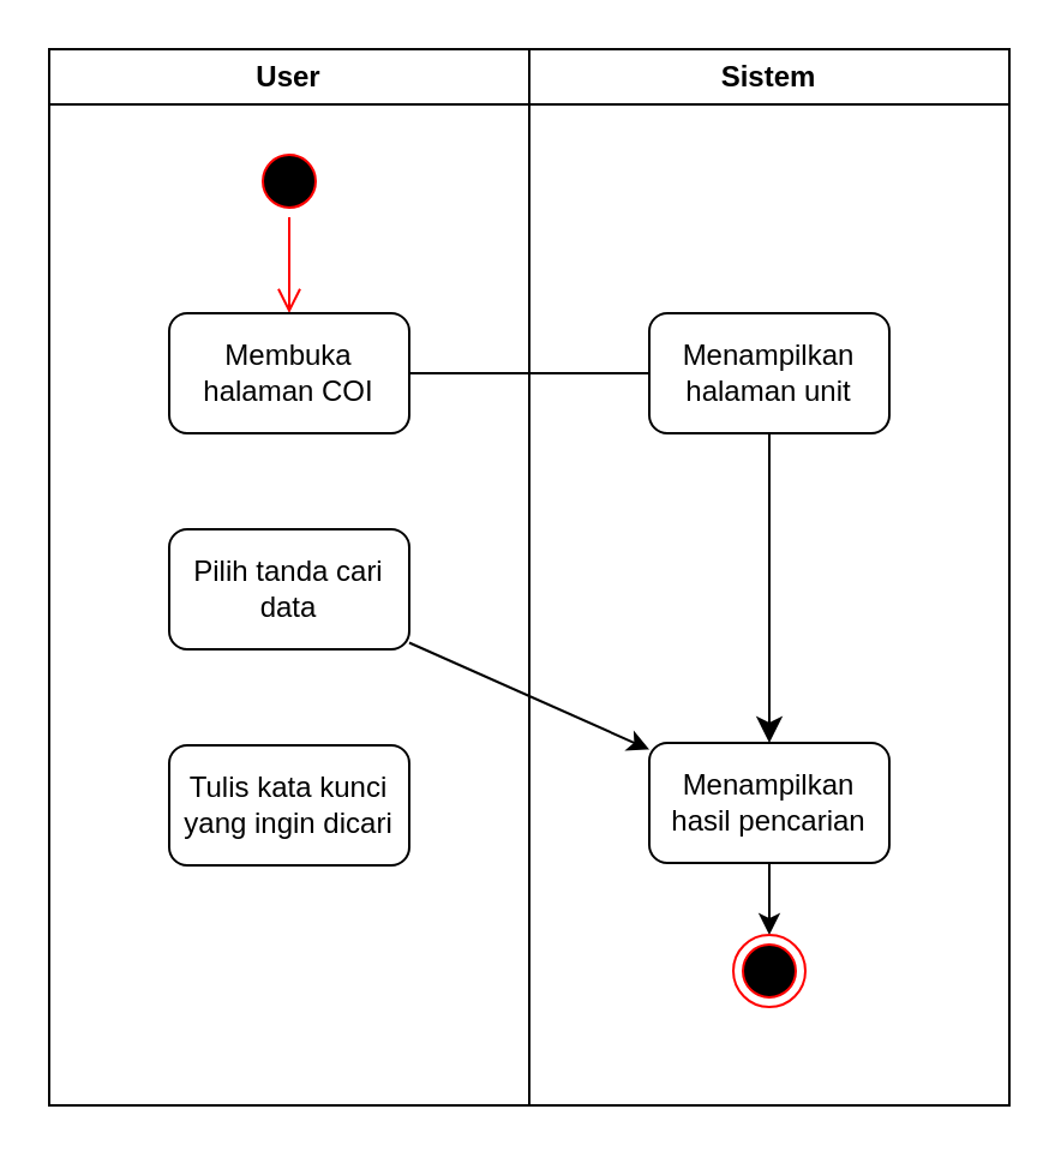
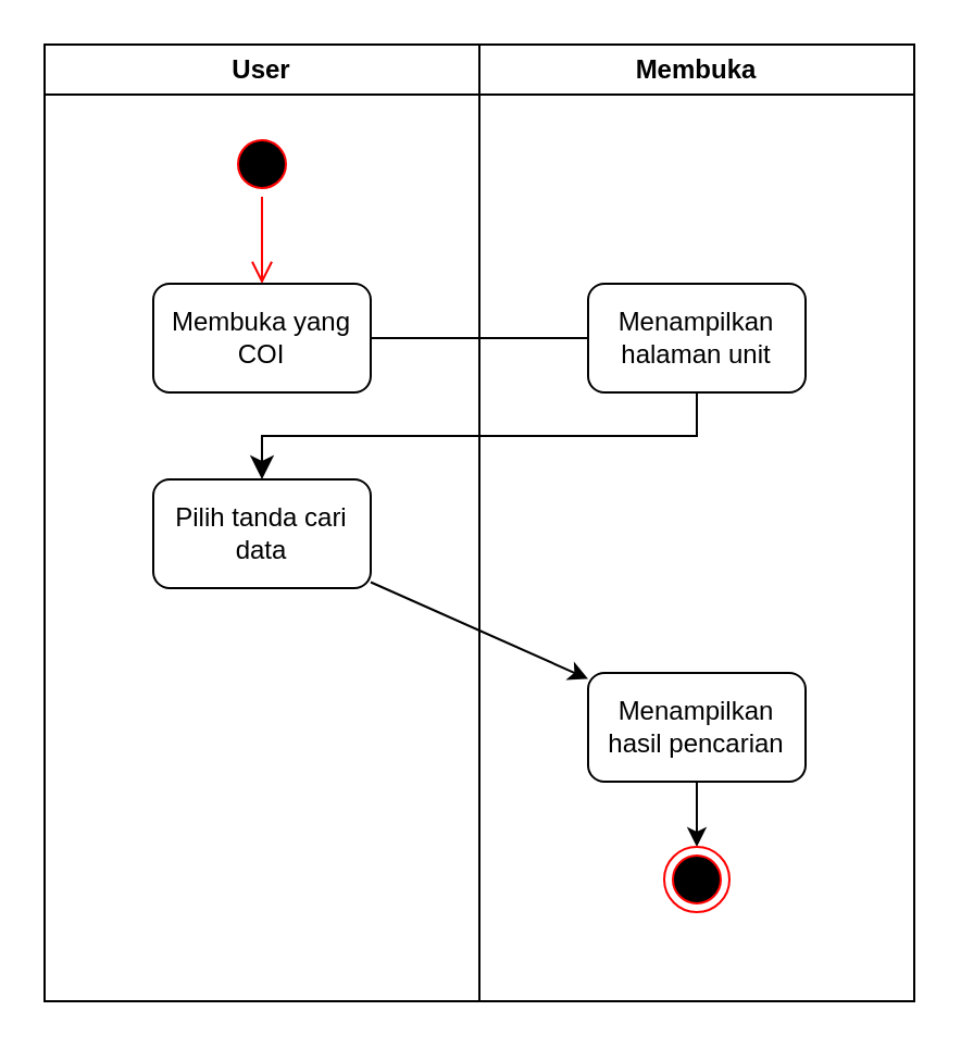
  <mxCell id="0" />
  <mxCell id="1" parent="0" />
  <mxCell id="2" value="User" style="swimlane;whiteSpace=wrap;html=1;" vertex="1" parent="1"><mxGeometry x="20" y="20" width="200" height="440" as="geometry" /></mxCell>
  <mxCell id="3" value="" style="ellipse;html=1;shape=startState;fillColor=#000000;strokeColor=#ff0000;" vertex="1" parent="2"><mxGeometry x="85" y="40" width="30" height="30" as="geometry" /></mxCell>
  <mxCell id="4" value="" style="edgeStyle=orthogonalEdgeStyle;html=1;verticalAlign=bottom;endArrow=open;endSize=8;strokeColor=#ff0000;entryX=0.5;entryY=0;entryDx=0;entryDy=0;" edge="1" parent="2" source="3" target="5"><mxGeometry relative="1" as="geometry"><mxPoint x="100" y="130" as="targetPoint" /></mxGeometry></mxCell>
- <mxCell id="5" value="Membuka halaman COI" style="rounded=1;whiteSpace=wrap;html=1;" vertex="1" parent="2"><mxGeometry x="50" y="110" width="100" height="50" as="geometry" /></mxCell>
+ <mxCell id="5" value="Membuka yang COI" style="rounded=1;whiteSpace=wrap;html=1;" vertex="1" parent="2"><mxGeometry x="50" y="110" width="100" height="50" as="geometry" /></mxCell>
  <mxCell id="6" value="" style="edgeStyle=none;html=1;" edge="1" parent="2" source="7" target="12"><mxGeometry relative="1" as="geometry" /></mxCell>
  <mxCell id="7" value="Pilih tanda cari data" style="rounded=1;whiteSpace=wrap;html=1;" vertex="1" parent="2"><mxGeometry x="50" y="200" width="100" height="50" as="geometry" /></mxCell>
- <mxCell id="8" value="Tulis kata kunci yang ingin dicari" style="rounded=1;whiteSpace=wrap;html=1;" vertex="1" parent="2"><mxGeometry x="50" y="290" width="100" height="50" as="geometry" /></mxCell>
- <mxCell id="9" value="Sistem" style="swimlane;whiteSpace=wrap;html=1;" vertex="1" parent="1"><mxGeometry x="220" y="20" width="200" height="440" as="geometry" /></mxCell>
+ <mxCell id="9" value="Membuka" style="swimlane;whiteSpace=wrap;html=1;" vertex="1" parent="1"><mxGeometry x="220" y="20" width="200" height="440" as="geometry" /></mxCell>
  <mxCell id="10" value="Menampilkan halaman unit" style="rounded=1;whiteSpace=wrap;html=1;" vertex="1" parent="9"><mxGeometry x="50" y="110" width="100" height="50" as="geometry" /></mxCell>
  <mxCell id="11" value="" style="edgeStyle=none;html=1;" edge="1" parent="9" source="12" target="13"><mxGeometry relative="1" as="geometry" /></mxCell>
  <mxCell id="12" value="Menampilkan hasil pencarian" style="rounded=1;whiteSpace=wrap;html=1;" vertex="1" parent="9"><mxGeometry x="50" y="289" width="100" height="50" as="geometry" /></mxCell>
  <mxCell id="13" value="" style="ellipse;html=1;shape=endState;fillColor=#000000;strokeColor=#ff0000;" vertex="1" parent="9"><mxGeometry x="85" y="369" width="30" height="30" as="geometry" /></mxCell>
  <mxCell id="14" value="" style="edgeStyle=none;html=1;endArrow=none;" edge="1" parent="1" source="5" target="10"><mxGeometry relative="1" as="geometry" /></mxCell>
- <mxCell id="15" value="" style="edgeStyle=elbowEdgeStyle;elbow=vertical;endArrow=classic;html=1;curved=0;rounded=0;endSize=8;startSize=8;exitX=0.5;exitY=1;exitDx=0;exitDy=0;" edge="1" parent="1" source="10" target="12"><mxGeometry width="50" height="50" relative="1" as="geometry"><mxPoint x="320" y="160" as="sourcePoint" /><mxPoint x="370" y="110" as="targetPoint" /></mxGeometry></mxCell>
+ <mxCell id="15" value="" style="edgeStyle=elbowEdgeStyle;elbow=vertical;endArrow=classic;html=1;curved=0;rounded=0;endSize=8;startSize=8;exitX=0.5;exitY=1;exitDx=0;exitDy=0;entryX=0.5;entryY=0;entryDx=0;entryDy=0;" edge="1" parent="1" source="10" target="7"><mxGeometry width="50" height="50" relative="1" as="geometry"><mxPoint x="320" y="160" as="sourcePoint" /><mxPoint x="370" y="110" as="targetPoint" /></mxGeometry></mxCell>
